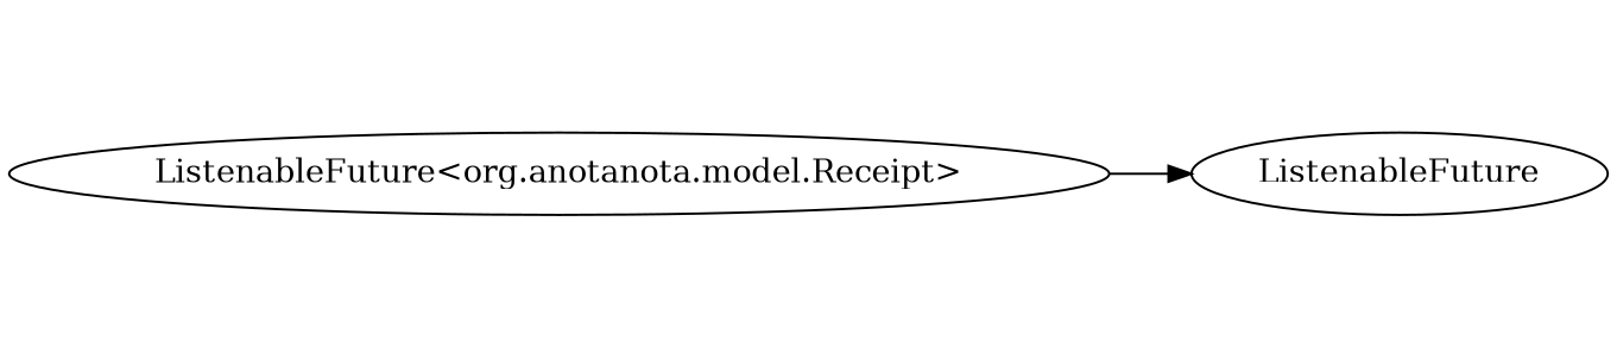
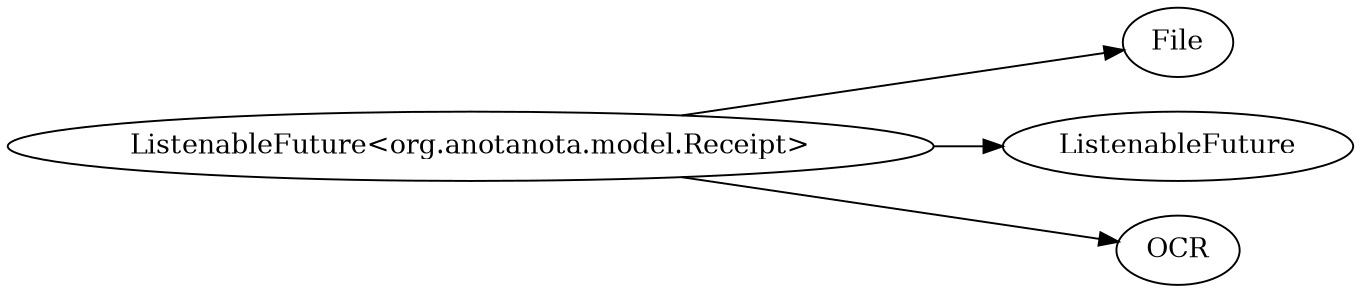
  digraph {
    concentrate=true
    rankdir=LR
    n1 [label="ListenableFuture<org.anotanota.model.Receipt>"]
+   File
    n3 [label=ListenableFuture]
+   OCR
+   n1 -> File
    n1 -> n3
+   n1 -> OCR
  }
